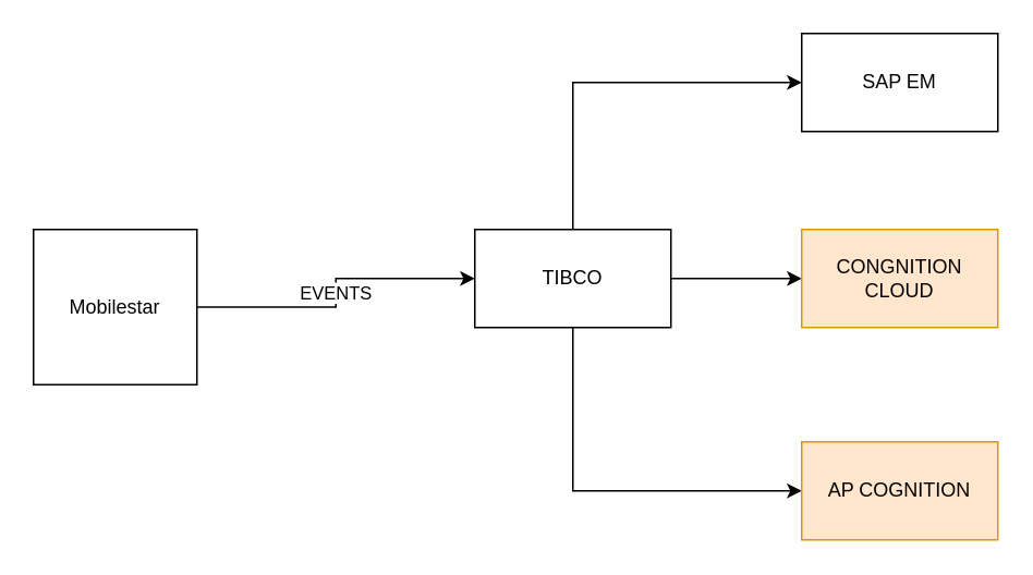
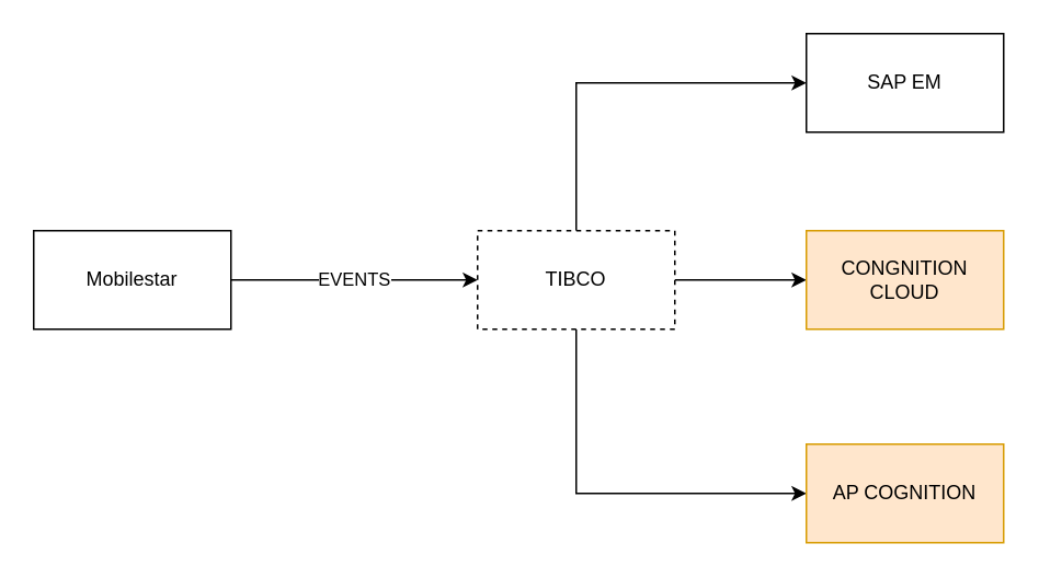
  <mxCell id="0" />
  <mxCell id="1" parent="0" />
  <mxCell id="2" value="EVENTS" style="edgeStyle=orthogonalEdgeStyle;rounded=0;orthogonalLoop=1;jettySize=auto;html=1;" edge="1" parent="1" source="3" target="7"><mxGeometry relative="1" as="geometry" /></mxCell>
- <mxCell id="3" value="Mobilestar" style="rounded=0;whiteSpace=wrap;html=1;" vertex="1" parent="1"><mxGeometry x="20" y="140" width="100" height="95" as="geometry" /></mxCell>
+ <mxCell id="3" value="Mobilestar" style="rounded=0;whiteSpace=wrap;html=1;" vertex="1" parent="1"><mxGeometry x="20" y="140" width="120" height="60" as="geometry" /></mxCell>
  <mxCell id="4" value="" style="edgeStyle=orthogonalEdgeStyle;rounded=0;orthogonalLoop=1;jettySize=auto;html=1;exitX=0.5;exitY=0;exitDx=0;exitDy=0;entryX=0;entryY=0.5;entryDx=0;entryDy=0;" edge="1" parent="1" source="7" target="8"><mxGeometry relative="1" as="geometry" /></mxCell>
  <mxCell id="5" value="" style="edgeStyle=orthogonalEdgeStyle;rounded=0;orthogonalLoop=1;jettySize=auto;html=1;" edge="1" parent="1" source="7" target="9"><mxGeometry relative="1" as="geometry" /></mxCell>
  <mxCell id="6" value="" style="edgeStyle=orthogonalEdgeStyle;rounded=0;orthogonalLoop=1;jettySize=auto;html=1;exitX=0.5;exitY=1;exitDx=0;exitDy=0;entryX=0;entryY=0.5;entryDx=0;entryDy=0;" edge="1" parent="1" source="7" target="10"><mxGeometry relative="1" as="geometry" /></mxCell>
- <mxCell id="7" value="TIBCO" style="whiteSpace=wrap;html=1;rounded=0;" vertex="1" parent="1"><mxGeometry x="290" y="140" width="120" height="60" as="geometry" /></mxCell>
+ <mxCell id="7" value="TIBCO" style="whiteSpace=wrap;html=1;rounded=0;dashed=1;" vertex="1" parent="1"><mxGeometry x="290" y="140" width="120" height="60" as="geometry" /></mxCell>
  <mxCell id="8" value="SAP EM" style="whiteSpace=wrap;html=1;rounded=0;" vertex="1" parent="1"><mxGeometry x="490" y="20" width="120" height="60" as="geometry" /></mxCell>
  <mxCell id="9" value="CONGNITION CLOUD" style="whiteSpace=wrap;html=1;rounded=0;fillColor=#ffe6cc;strokeColor=#d79b00;" vertex="1" parent="1"><mxGeometry x="490" y="140" width="120" height="60" as="geometry" /></mxCell>
  <mxCell id="10" value="AP COGNITION" style="whiteSpace=wrap;html=1;rounded=0;fillColor=#ffe6cc;strokeColor=#d79b00;" vertex="1" parent="1"><mxGeometry x="490" y="270" width="120" height="60" as="geometry" /></mxCell>
